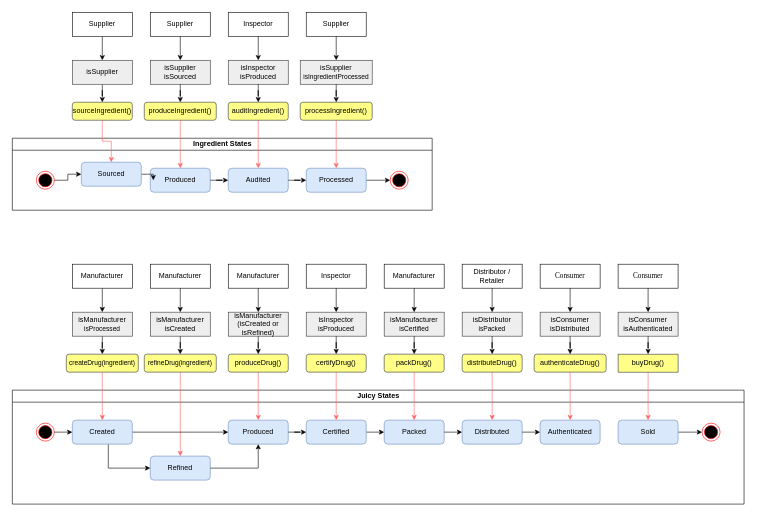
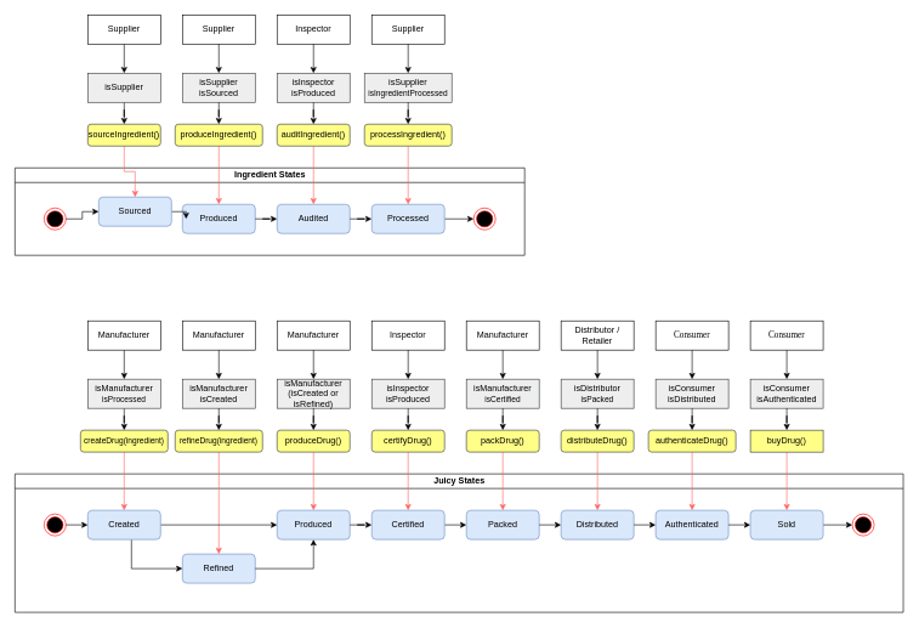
  <mxCell id="0" />
  <mxCell id="1" parent="0" />
  <mxCell id="2" value="Ingredient States" style="swimlane;html=1;startSize=20;horizontal=1;containerType=tree;rounded=0;" parent="1" vertex="1"><mxGeometry x="20" y="230" width="700" height="120" as="geometry" /></mxCell>
  <mxCell id="3" value="" style="ellipse;html=1;shape=endState;fillColor=#000000;strokeColor=#ff0000;rounded=1;" parent="2" vertex="1"><mxGeometry x="40" y="55" width="30" height="30" as="geometry" /></mxCell>
  <mxCell id="4" value="Produced" style="whiteSpace=wrap;html=1;rounded=1;fillColor=#dae8fc;strokeColor=#6c8ebf;" parent="2" vertex="1"><mxGeometry x="230" y="50" width="100" height="40" as="geometry" /></mxCell>
  <mxCell id="5" value="Supplier" style="rounded=0;whiteSpace=wrap;html=1;" parent="2" vertex="1"><mxGeometry x="230" y="-210" width="100" height="40" as="geometry" /></mxCell>
  <mxCell id="6" value="isSupplier&lt;br&gt;isSourced" style="rounded=0;whiteSpace=wrap;html=1;fillColor=#eeeeee;strokeColor=#36393d;" parent="2" vertex="1"><mxGeometry x="230" y="-130" width="100" height="40" as="geometry" /></mxCell>
  <mxCell id="7" value="" style="edgeStyle=orthogonalEdgeStyle;rounded=0;orthogonalLoop=1;jettySize=auto;html=1;" parent="2" source="5" target="6" edge="1"><mxGeometry relative="1" as="geometry" /></mxCell>
  <mxCell id="8" value="" style="edgeStyle=orthogonalEdgeStyle;rounded=0;orthogonalLoop=1;jettySize=auto;html=1;strokeColor=#FF6666;" parent="2" source="9" edge="1"><mxGeometry relative="1" as="geometry"><mxPoint x="280" y="50" as="targetPoint" /></mxGeometry></mxCell>
  <mxCell id="9" value="produceIngredient()" style="whiteSpace=wrap;html=1;rounded=1;fillColor=#ffff88;strokeColor=#36393d;" parent="2" vertex="1"><mxGeometry x="220" y="-60" width="120" height="30" as="geometry" /></mxCell>
  <mxCell id="10" value="" style="edgeStyle=orthogonalEdgeStyle;rounded=0;orthogonalLoop=1;jettySize=auto;html=1;" parent="2" source="6" target="9" edge="1"><mxGeometry relative="1" as="geometry" /></mxCell>
  <mxCell id="11" value="" style="edgeStyle=orthogonalEdgeStyle;rounded=0;orthogonalLoop=1;jettySize=auto;html=1;" parent="2" source="4" target="12" edge="1"><mxGeometry relative="1" as="geometry"><mxPoint x="220" y="420.029" as="sourcePoint" /></mxGeometry></mxCell>
  <mxCell id="12" value="Audited" style="whiteSpace=wrap;html=1;rounded=1;fillColor=#dae8fc;strokeColor=#6c8ebf;" parent="2" vertex="1"><mxGeometry x="360" y="50" width="100" height="40" as="geometry" /></mxCell>
  <mxCell id="13" value="" style="edgeStyle=orthogonalEdgeStyle;rounded=0;orthogonalLoop=1;jettySize=auto;html=1;" parent="2" source="12" target="15" edge="1"><mxGeometry relative="1" as="geometry"><mxPoint x="350" y="420.029" as="sourcePoint" /></mxGeometry></mxCell>
  <mxCell id="14" style="edgeStyle=orthogonalEdgeStyle;rounded=0;orthogonalLoop=1;jettySize=auto;html=1;exitX=1;exitY=0.5;exitDx=0;exitDy=0;entryX=0;entryY=0.5;entryDx=0;entryDy=0;" edge="1" parent="2" source="15" target="16"><mxGeometry relative="1" as="geometry" /></mxCell>
  <mxCell id="15" value="&lt;span&gt;Processed&lt;/span&gt;" style="whiteSpace=wrap;html=1;rounded=1;fillColor=#dae8fc;strokeColor=#6c8ebf;" parent="2" vertex="1"><mxGeometry x="490" y="50" width="100" height="40" as="geometry" /></mxCell>
  <mxCell id="16" value="" style="ellipse;html=1;shape=endState;fillColor=#000000;strokeColor=#ff0000;rounded=1;" parent="2" vertex="1"><mxGeometry x="630" y="55" width="30" height="30" as="geometry" /></mxCell>
  <mxCell id="17" value="" style="edgeStyle=orthogonalEdgeStyle;rounded=0;orthogonalLoop=1;jettySize=auto;html=1;" parent="1" source="18" target="20" edge="1"><mxGeometry relative="1" as="geometry" /></mxCell>
  <mxCell id="18" value="Supplier" style="rounded=0;whiteSpace=wrap;html=1;" parent="1" vertex="1"><mxGeometry x="120" y="20" width="100" height="40" as="geometry" /></mxCell>
  <mxCell id="19" value="" style="edgeStyle=orthogonalEdgeStyle;rounded=0;orthogonalLoop=1;jettySize=auto;html=1;" parent="1" source="20" target="22" edge="1"><mxGeometry relative="1" as="geometry" /></mxCell>
  <mxCell id="20" value="isSupplier" style="rounded=0;whiteSpace=wrap;html=1;fillColor=#eeeeee;strokeColor=#36393d;" parent="1" vertex="1"><mxGeometry x="120" y="100" width="100" height="40" as="geometry" /></mxCell>
  <mxCell id="21" value="" style="edgeStyle=orthogonalEdgeStyle;rounded=0;orthogonalLoop=1;jettySize=auto;html=1;strokeColor=#FF6666;" parent="1" source="22" target="24" edge="1"><mxGeometry relative="1" as="geometry" /></mxCell>
  <mxCell id="22" value="sourceIngredient()" style="whiteSpace=wrap;html=1;rounded=1;fillColor=#ffff88;strokeColor=#36393d;" parent="1" vertex="1"><mxGeometry x="120" y="170" width="100" height="30" as="geometry" /></mxCell>
  <mxCell id="23" value="" style="edgeStyle=orthogonalEdgeStyle;rounded=0;orthogonalLoop=1;jettySize=auto;html=1;" parent="1" source="24" target="4" edge="1"><mxGeometry relative="1" as="geometry" /></mxCell>
  <mxCell id="24" value="Sourced" style="whiteSpace=wrap;html=1;rounded=1;fillColor=#dae8fc;strokeColor=#6c8ebf;" parent="1" vertex="1"><mxGeometry x="135" y="270" width="100" height="40" as="geometry" /></mxCell>
  <mxCell id="25" style="edgeStyle=orthogonalEdgeStyle;rounded=0;orthogonalLoop=1;jettySize=auto;html=1;exitX=1;exitY=0.5;exitDx=0;exitDy=0;entryX=0;entryY=0.5;entryDx=0;entryDy=0;" parent="1" source="3" target="24" edge="1"><mxGeometry relative="1" as="geometry" /></mxCell>
  <mxCell id="26" value="Inspector" style="rounded=0;whiteSpace=wrap;html=1;" parent="1" vertex="1"><mxGeometry x="380" y="20" width="100" height="40" as="geometry" /></mxCell>
  <mxCell id="27" value="isInspector&lt;br&gt;isProduced" style="rounded=0;whiteSpace=wrap;html=1;fillColor=#eeeeee;strokeColor=#36393d;" parent="1" vertex="1"><mxGeometry x="380" y="100" width="100" height="40" as="geometry" /></mxCell>
  <mxCell id="28" value="" style="edgeStyle=orthogonalEdgeStyle;rounded=0;orthogonalLoop=1;jettySize=auto;html=1;" parent="1" source="26" target="27" edge="1"><mxGeometry relative="1" as="geometry" /></mxCell>
  <mxCell id="29" value="" style="edgeStyle=orthogonalEdgeStyle;rounded=0;orthogonalLoop=1;jettySize=auto;html=1;strokeColor=#FF6666;" parent="1" source="30" edge="1"><mxGeometry relative="1" as="geometry"><mxPoint x="430" y="280" as="targetPoint" /></mxGeometry></mxCell>
  <mxCell id="30" value="auditIngredient()" style="whiteSpace=wrap;html=1;rounded=1;fillColor=#ffff88;strokeColor=#36393d;" parent="1" vertex="1"><mxGeometry x="380" y="170" width="100" height="30" as="geometry" /></mxCell>
  <mxCell id="31" value="" style="edgeStyle=orthogonalEdgeStyle;rounded=0;orthogonalLoop=1;jettySize=auto;html=1;" parent="1" source="27" target="30" edge="1"><mxGeometry relative="1" as="geometry" /></mxCell>
  <mxCell id="32" value="Supplier" style="rounded=0;whiteSpace=wrap;html=1;" parent="1" vertex="1"><mxGeometry x="510" y="20" width="100" height="40" as="geometry" /></mxCell>
  <mxCell id="33" value="isSupplier&lt;br&gt;&lt;font style=&quot;font-size: 11px&quot;&gt;isIngredientProcessed&lt;/font&gt;" style="rounded=0;whiteSpace=wrap;html=1;fillColor=#eeeeee;strokeColor=#36393d;" parent="1" vertex="1"><mxGeometry x="500" y="100" width="120" height="40" as="geometry" /></mxCell>
  <mxCell id="34" value="" style="edgeStyle=orthogonalEdgeStyle;rounded=0;orthogonalLoop=1;jettySize=auto;html=1;" parent="1" source="32" target="33" edge="1"><mxGeometry relative="1" as="geometry" /></mxCell>
  <mxCell id="35" value="" style="edgeStyle=orthogonalEdgeStyle;rounded=0;orthogonalLoop=1;jettySize=auto;html=1;strokeColor=#FF6666;" parent="1" source="36" edge="1"><mxGeometry relative="1" as="geometry"><mxPoint x="560" y="280" as="targetPoint" /></mxGeometry></mxCell>
  <mxCell id="36" value="processIngredient()" style="whiteSpace=wrap;html=1;rounded=1;fillColor=#ffff88;strokeColor=#36393d;" parent="1" vertex="1"><mxGeometry x="500" y="170" width="120" height="30" as="geometry" /></mxCell>
  <mxCell id="37" value="" style="edgeStyle=orthogonalEdgeStyle;rounded=0;orthogonalLoop=1;jettySize=auto;html=1;" parent="1" source="33" target="36" edge="1"><mxGeometry relative="1" as="geometry" /></mxCell>
  <mxCell id="38" value="Juicy States" style="swimlane;html=1;startSize=20;horizontal=1;containerType=tree;rounded=0;" parent="1" vertex="1"><mxGeometry x="20" y="650" width="1220" height="190" as="geometry" /></mxCell>
  <mxCell id="39" value="" style="ellipse;html=1;shape=endState;fillColor=#000000;strokeColor=#ff0000;rounded=1;" parent="38" vertex="1"><mxGeometry x="40" y="55" width="30" height="30" as="geometry" /></mxCell>
  <mxCell id="40" value="Refined" style="whiteSpace=wrap;html=1;rounded=1;fillColor=#dae8fc;strokeColor=#6c8ebf;" parent="38" vertex="1"><mxGeometry x="230" y="110" width="100" height="40" as="geometry" /></mxCell>
  <mxCell id="41" value="Manufacturer" style="rounded=0;whiteSpace=wrap;html=1;" parent="38" vertex="1"><mxGeometry x="230" y="-210" width="100" height="40" as="geometry" /></mxCell>
  <mxCell id="42" value="isManufacturer&lt;br&gt;isCreated" style="rounded=0;whiteSpace=wrap;html=1;fillColor=#eeeeee;strokeColor=#36393d;" parent="38" vertex="1"><mxGeometry x="230" y="-130" width="100" height="40" as="geometry" /></mxCell>
  <mxCell id="43" value="" style="edgeStyle=orthogonalEdgeStyle;rounded=0;orthogonalLoop=1;jettySize=auto;html=1;" parent="38" source="41" target="42" edge="1"><mxGeometry relative="1" as="geometry" /></mxCell>
  <mxCell id="44" value="" style="edgeStyle=orthogonalEdgeStyle;rounded=0;orthogonalLoop=1;jettySize=auto;html=1;strokeColor=#FF6666;entryX=0.5;entryY=0;entryDx=0;entryDy=0;" parent="38" source="45" target="40" edge="1"><mxGeometry relative="1" as="geometry"><mxPoint x="280" y="50" as="targetPoint" /></mxGeometry></mxCell>
  <mxCell id="45" value="&lt;span style=&quot;font-size: 11px&quot;&gt;refineDrug(ingredient)&lt;/span&gt;" style="whiteSpace=wrap;html=1;rounded=1;fillColor=#ffff88;strokeColor=#36393d;" parent="38" vertex="1"><mxGeometry x="220" y="-60" width="120" height="30" as="geometry" /></mxCell>
  <mxCell id="46" value="" style="edgeStyle=orthogonalEdgeStyle;rounded=0;orthogonalLoop=1;jettySize=auto;html=1;" parent="38" source="42" target="45" edge="1"><mxGeometry relative="1" as="geometry" /></mxCell>
  <mxCell id="47" value="" style="edgeStyle=orthogonalEdgeStyle;rounded=0;orthogonalLoop=1;jettySize=auto;html=1;" parent="38" source="40" target="48" edge="1"><mxGeometry relative="1" as="geometry"><mxPoint x="220" y="420.029" as="sourcePoint" /></mxGeometry></mxCell>
  <mxCell id="48" value="Produced" style="whiteSpace=wrap;html=1;rounded=1;fillColor=#dae8fc;strokeColor=#6c8ebf;" parent="38" vertex="1"><mxGeometry x="360" y="50" width="100" height="40" as="geometry" /></mxCell>
  <mxCell id="49" value="" style="edgeStyle=orthogonalEdgeStyle;rounded=0;orthogonalLoop=1;jettySize=auto;html=1;" parent="38" source="48" target="51" edge="1"><mxGeometry relative="1" as="geometry"><mxPoint x="350" y="420.029" as="sourcePoint" /></mxGeometry></mxCell>
  <mxCell id="50" style="edgeStyle=orthogonalEdgeStyle;rounded=0;orthogonalLoop=1;jettySize=auto;html=1;exitX=1;exitY=0.5;exitDx=0;exitDy=0;entryX=0;entryY=0.5;entryDx=0;entryDy=0;strokeColor=#000000;" parent="38" source="51" target="52" edge="1"><mxGeometry relative="1" as="geometry" /></mxCell>
  <mxCell id="51" value="Certified" style="whiteSpace=wrap;html=1;rounded=1;fillColor=#dae8fc;strokeColor=#6c8ebf;" parent="38" vertex="1"><mxGeometry x="490" y="50" width="100" height="40" as="geometry" /></mxCell>
  <mxCell id="52" value="Packed" style="whiteSpace=wrap;html=1;rounded=1;fillColor=#dae8fc;strokeColor=#6c8ebf;" parent="38" vertex="1"><mxGeometry x="620" y="50" width="100" height="40" as="geometry" /></mxCell>
  <mxCell id="53" value="Manufacturer" style="rounded=0;whiteSpace=wrap;html=1;" parent="38" vertex="1"><mxGeometry x="620" y="-210" width="100" height="40" as="geometry" /></mxCell>
  <mxCell id="54" value="isManufacturer&lt;br&gt;&lt;span style=&quot;font-size: 11px&quot;&gt;isCertified&lt;/span&gt;" style="rounded=0;whiteSpace=wrap;html=1;fillColor=#eeeeee;strokeColor=#36393d;" parent="38" vertex="1"><mxGeometry x="620" y="-130" width="100" height="40" as="geometry" /></mxCell>
  <mxCell id="55" value="" style="edgeStyle=orthogonalEdgeStyle;rounded=0;orthogonalLoop=1;jettySize=auto;html=1;" parent="38" source="53" target="54" edge="1"><mxGeometry relative="1" as="geometry" /></mxCell>
  <mxCell id="56" value="" style="edgeStyle=orthogonalEdgeStyle;rounded=0;orthogonalLoop=1;jettySize=auto;html=1;strokeColor=#FF6666;" parent="38" source="57" edge="1"><mxGeometry relative="1" as="geometry"><mxPoint x="670" y="50.0" as="targetPoint" /></mxGeometry></mxCell>
  <mxCell id="57" value="packDrug()" style="whiteSpace=wrap;html=1;rounded=1;fillColor=#ffff88;strokeColor=#36393d;" parent="38" vertex="1"><mxGeometry x="620" y="-60" width="100" height="30" as="geometry" /></mxCell>
  <mxCell id="58" value="" style="edgeStyle=orthogonalEdgeStyle;rounded=0;orthogonalLoop=1;jettySize=auto;html=1;" parent="38" source="54" target="57" edge="1"><mxGeometry relative="1" as="geometry" /></mxCell>
  <mxCell id="59" style="edgeStyle=orthogonalEdgeStyle;rounded=0;orthogonalLoop=1;jettySize=auto;html=1;exitX=1;exitY=0.5;exitDx=0;exitDy=0;entryX=0;entryY=0.5;entryDx=0;entryDy=0;strokeColor=#000000;" parent="38" source="52" target="60" edge="1"><mxGeometry relative="1" as="geometry"><mxPoint x="610" y="840" as="sourcePoint" /></mxGeometry></mxCell>
  <mxCell id="60" value="Distributed" style="whiteSpace=wrap;html=1;rounded=1;fillColor=#dae8fc;strokeColor=#6c8ebf;" parent="38" vertex="1"><mxGeometry x="750" y="50" width="100" height="40" as="geometry" /></mxCell>
  <mxCell id="61" style="edgeStyle=orthogonalEdgeStyle;rounded=0;orthogonalLoop=1;jettySize=auto;html=1;exitX=1;exitY=0.5;exitDx=0;exitDy=0;entryX=0;entryY=0.5;entryDx=0;entryDy=0;strokeColor=#000000;" parent="38" source="60" target="62" edge="1"><mxGeometry relative="1" as="geometry"><mxPoint x="740" y="840" as="sourcePoint" /></mxGeometry></mxCell>
  <mxCell id="62" value="Authenticated" style="whiteSpace=wrap;html=1;rounded=1;fillColor=#dae8fc;strokeColor=#6c8ebf;" parent="38" vertex="1"><mxGeometry x="880" y="50" width="100" height="40" as="geometry" /></mxCell>
+ <mxCell id="63" style="edgeStyle=orthogonalEdgeStyle;rounded=0;orthogonalLoop=1;jettySize=auto;html=1;exitX=1;exitY=0.5;exitDx=0;exitDy=0;entryX=0;entryY=0.5;entryDx=0;entryDy=0;strokeColor=#000000;" parent="38" source="62" target="65" edge="1"><mxGeometry relative="1" as="geometry"><mxPoint x="870" y="840" as="sourcePoint" /></mxGeometry></mxCell>
  <mxCell id="64" style="edgeStyle=orthogonalEdgeStyle;rounded=0;orthogonalLoop=1;jettySize=auto;html=1;exitX=1;exitY=0.5;exitDx=0;exitDy=0;strokeColor=#000000;" parent="38" source="65" target="66" edge="1"><mxGeometry relative="1" as="geometry" /></mxCell>
  <mxCell id="65" value="Sold" style="whiteSpace=wrap;html=1;rounded=1;fillColor=#dae8fc;strokeColor=#6c8ebf;" parent="38" vertex="1"><mxGeometry x="1010" y="50" width="100" height="40" as="geometry" /></mxCell>
  <mxCell id="66" value="" style="ellipse;html=1;shape=endState;fillColor=#000000;strokeColor=#ff0000;rounded=1;" parent="38" vertex="1"><mxGeometry x="1150" y="55" width="30" height="30" as="geometry" /></mxCell>
  <mxCell id="67" value="" style="edgeStyle=orthogonalEdgeStyle;rounded=0;orthogonalLoop=1;jettySize=auto;html=1;" parent="1" source="68" target="70" edge="1"><mxGeometry relative="1" as="geometry" /></mxCell>
  <mxCell id="68" value="Manufacturer" style="rounded=0;whiteSpace=wrap;html=1;" parent="1" vertex="1"><mxGeometry x="120" y="440" width="100" height="40" as="geometry" /></mxCell>
  <mxCell id="69" value="" style="edgeStyle=orthogonalEdgeStyle;rounded=0;orthogonalLoop=1;jettySize=auto;html=1;" parent="1" source="70" target="72" edge="1"><mxGeometry relative="1" as="geometry" /></mxCell>
  <mxCell id="70" value="&lt;font&gt;isManufacturer&lt;br&gt;&lt;/font&gt;&lt;font style=&quot;font-size: 11px&quot;&gt;isProcessed&lt;/font&gt;" style="rounded=0;whiteSpace=wrap;html=1;fillColor=#eeeeee;strokeColor=#36393d;" parent="1" vertex="1"><mxGeometry x="120" y="520" width="100" height="40" as="geometry" /></mxCell>
  <mxCell id="71" value="" style="edgeStyle=orthogonalEdgeStyle;rounded=0;orthogonalLoop=1;jettySize=auto;html=1;strokeColor=#FF6666;" parent="1" source="72" target="75" edge="1"><mxGeometry relative="1" as="geometry" /></mxCell>
  <mxCell id="72" value="&lt;font style=&quot;font-size: 11px&quot;&gt;createDrug(ingredient)&lt;/font&gt;" style="whiteSpace=wrap;html=1;rounded=1;fillColor=#ffff88;strokeColor=#36393d;" parent="1" vertex="1"><mxGeometry x="110" y="590" width="120" height="30" as="geometry" /></mxCell>
  <mxCell id="73" value="" style="edgeStyle=orthogonalEdgeStyle;rounded=0;orthogonalLoop=1;jettySize=auto;html=1;" parent="1" source="75" target="40" edge="1"><mxGeometry relative="1" as="geometry"><Array as="points"><mxPoint x="180" y="780" /></Array></mxGeometry></mxCell>
  <mxCell id="74" style="edgeStyle=orthogonalEdgeStyle;rounded=0;orthogonalLoop=1;jettySize=auto;html=1;exitX=1;exitY=0.5;exitDx=0;exitDy=0;entryX=0;entryY=0.5;entryDx=0;entryDy=0;strokeColor=#000000;" parent="1" source="75" target="48" edge="1"><mxGeometry relative="1" as="geometry" /></mxCell>
  <mxCell id="75" value="Created" style="whiteSpace=wrap;html=1;rounded=1;fillColor=#dae8fc;strokeColor=#6c8ebf;" parent="1" vertex="1"><mxGeometry x="120" y="700" width="100" height="40" as="geometry" /></mxCell>
  <mxCell id="76" style="edgeStyle=orthogonalEdgeStyle;rounded=0;orthogonalLoop=1;jettySize=auto;html=1;exitX=1;exitY=0.5;exitDx=0;exitDy=0;entryX=0;entryY=0.5;entryDx=0;entryDy=0;" parent="1" source="39" target="75" edge="1"><mxGeometry relative="1" as="geometry" /></mxCell>
  <mxCell id="77" value="Manufacturer" style="rounded=0;whiteSpace=wrap;html=1;" parent="1" vertex="1"><mxGeometry x="380" y="440" width="100" height="40" as="geometry" /></mxCell>
  <mxCell id="78" value="isManufacturer&lt;br&gt;(isCreated or&lt;br&gt;isRefined)" style="rounded=0;whiteSpace=wrap;html=1;fillColor=#eeeeee;strokeColor=#36393d;" parent="1" vertex="1"><mxGeometry x="380" y="520" width="100" height="40" as="geometry" /></mxCell>
  <mxCell id="79" value="" style="edgeStyle=orthogonalEdgeStyle;rounded=0;orthogonalLoop=1;jettySize=auto;html=1;" parent="1" source="77" target="78" edge="1"><mxGeometry relative="1" as="geometry" /></mxCell>
  <mxCell id="80" value="" style="edgeStyle=orthogonalEdgeStyle;rounded=0;orthogonalLoop=1;jettySize=auto;html=1;strokeColor=#FF6666;" parent="1" source="81" edge="1"><mxGeometry relative="1" as="geometry"><mxPoint x="430" y="700" as="targetPoint" /></mxGeometry></mxCell>
  <mxCell id="81" value="produceDrug()" style="whiteSpace=wrap;html=1;rounded=1;fillColor=#ffff88;strokeColor=#36393d;" parent="1" vertex="1"><mxGeometry x="380" y="590" width="100" height="30" as="geometry" /></mxCell>
  <mxCell id="82" value="" style="edgeStyle=orthogonalEdgeStyle;rounded=0;orthogonalLoop=1;jettySize=auto;html=1;" parent="1" source="78" target="81" edge="1"><mxGeometry relative="1" as="geometry" /></mxCell>
  <mxCell id="83" value="Inspector" style="rounded=0;whiteSpace=wrap;html=1;" parent="1" vertex="1"><mxGeometry x="510" y="440" width="100" height="40" as="geometry" /></mxCell>
  <mxCell id="84" value="isInspector&lt;br&gt;isProduced" style="rounded=0;whiteSpace=wrap;html=1;fillColor=#eeeeee;strokeColor=#36393d;" parent="1" vertex="1"><mxGeometry x="510" y="520" width="100" height="40" as="geometry" /></mxCell>
  <mxCell id="85" value="" style="edgeStyle=orthogonalEdgeStyle;rounded=0;orthogonalLoop=1;jettySize=auto;html=1;" parent="1" source="83" target="84" edge="1"><mxGeometry relative="1" as="geometry" /></mxCell>
  <mxCell id="86" value="" style="edgeStyle=orthogonalEdgeStyle;rounded=0;orthogonalLoop=1;jettySize=auto;html=1;strokeColor=#FF6666;" parent="1" source="87" edge="1"><mxGeometry relative="1" as="geometry"><mxPoint x="560" y="700" as="targetPoint" /></mxGeometry></mxCell>
  <mxCell id="87" value="certifyDrug()" style="whiteSpace=wrap;html=1;rounded=1;fillColor=#ffff88;strokeColor=#36393d;" parent="1" vertex="1"><mxGeometry x="510" y="590" width="100" height="30" as="geometry" /></mxCell>
  <mxCell id="88" value="" style="edgeStyle=orthogonalEdgeStyle;rounded=0;orthogonalLoop=1;jettySize=auto;html=1;" parent="1" source="84" target="87" edge="1"><mxGeometry relative="1" as="geometry" /></mxCell>
  <mxCell id="89" value="Distributor /&lt;br&gt;Retailer" style="rounded=0;whiteSpace=wrap;html=1;" parent="1" vertex="1"><mxGeometry x="770" y="440" width="100" height="40" as="geometry" /></mxCell>
  <mxCell id="90" value="isDistributor&lt;br&gt;&lt;span style=&quot;font-size: 11px&quot;&gt;isPacked&lt;/span&gt;" style="rounded=0;whiteSpace=wrap;html=1;fillColor=#eeeeee;strokeColor=#36393d;" parent="1" vertex="1"><mxGeometry x="770" y="520" width="100" height="40" as="geometry" /></mxCell>
  <mxCell id="91" value="" style="edgeStyle=orthogonalEdgeStyle;rounded=0;orthogonalLoop=1;jettySize=auto;html=1;" parent="1" source="89" target="90" edge="1"><mxGeometry relative="1" as="geometry" /></mxCell>
  <mxCell id="92" value="" style="edgeStyle=orthogonalEdgeStyle;rounded=0;orthogonalLoop=1;jettySize=auto;html=1;strokeColor=#FF6666;" parent="1" source="93" edge="1"><mxGeometry relative="1" as="geometry"><mxPoint x="820" y="700" as="targetPoint" /></mxGeometry></mxCell>
  <mxCell id="93" value="distributeDrug()" style="whiteSpace=wrap;html=1;rounded=1;fillColor=#ffff88;strokeColor=#36393d;" parent="1" vertex="1"><mxGeometry x="770" y="590" width="100" height="30" as="geometry" /></mxCell>
  <mxCell id="94" value="" style="edgeStyle=orthogonalEdgeStyle;rounded=0;orthogonalLoop=1;jettySize=auto;html=1;" parent="1" source="90" target="93" edge="1"><mxGeometry relative="1" as="geometry" /></mxCell>
  <mxCell id="95" value="&lt;font face=&quot;verdana&quot;&gt;Consumer&lt;/font&gt;" style="rounded=0;whiteSpace=wrap;html=1;" parent="1" vertex="1"><mxGeometry x="900" y="440" width="100" height="40" as="geometry" /></mxCell>
  <mxCell id="96" value="isConsumer&lt;br&gt;isDistributed" style="rounded=0;whiteSpace=wrap;html=1;fillColor=#eeeeee;strokeColor=#36393d;" parent="1" vertex="1"><mxGeometry x="900" y="520" width="100" height="40" as="geometry" /></mxCell>
  <mxCell id="97" value="" style="edgeStyle=orthogonalEdgeStyle;rounded=0;orthogonalLoop=1;jettySize=auto;html=1;" parent="1" source="95" target="96" edge="1"><mxGeometry relative="1" as="geometry" /></mxCell>
  <mxCell id="98" value="" style="edgeStyle=orthogonalEdgeStyle;rounded=0;orthogonalLoop=1;jettySize=auto;html=1;strokeColor=#FF6666;" parent="1" source="99" edge="1"><mxGeometry relative="1" as="geometry"><mxPoint x="950" y="700" as="targetPoint" /></mxGeometry></mxCell>
  <mxCell id="99" value="authenticateDrug()" style="whiteSpace=wrap;html=1;rounded=1;fillColor=#ffff88;strokeColor=#36393d;" parent="1" vertex="1"><mxGeometry x="890" y="590" width="120" height="30" as="geometry" /></mxCell>
  <mxCell id="100" value="" style="edgeStyle=orthogonalEdgeStyle;rounded=0;orthogonalLoop=1;jettySize=auto;html=1;" parent="1" source="96" target="99" edge="1"><mxGeometry relative="1" as="geometry" /></mxCell>
  <mxCell id="101" value="&lt;font face=&quot;verdana&quot;&gt;Consumer&lt;/font&gt;" style="rounded=0;whiteSpace=wrap;html=1;" parent="1" vertex="1"><mxGeometry x="1030" y="440" width="100" height="40" as="geometry" /></mxCell>
  <mxCell id="102" value="isConsumer&lt;br&gt;isAuthenticated" style="rounded=0;whiteSpace=wrap;html=1;fillColor=#eeeeee;strokeColor=#36393d;" parent="1" vertex="1"><mxGeometry x="1030" y="520" width="100" height="40" as="geometry" /></mxCell>
  <mxCell id="103" value="" style="edgeStyle=orthogonalEdgeStyle;rounded=0;orthogonalLoop=1;jettySize=auto;html=1;" parent="1" source="101" target="102" edge="1"><mxGeometry relative="1" as="geometry" /></mxCell>
  <mxCell id="104" value="" style="edgeStyle=orthogonalEdgeStyle;rounded=0;orthogonalLoop=1;jettySize=auto;html=1;strokeColor=#FF6666;" parent="1" source="105" edge="1"><mxGeometry relative="1" as="geometry"><mxPoint x="1080" y="700" as="targetPoint" /></mxGeometry></mxCell>
  <mxCell id="105" value="buyDrug()" style="whiteSpace=wrap;html=1;fillColor=#ffff88;strokeColor=#36393d;rounded=0;" parent="1" vertex="1"><mxGeometry x="1030" y="590" width="100" height="30" as="geometry" /></mxCell>
  <mxCell id="106" value="" style="edgeStyle=orthogonalEdgeStyle;rounded=0;orthogonalLoop=1;jettySize=auto;html=1;" parent="1" source="102" target="105" edge="1"><mxGeometry relative="1" as="geometry" /></mxCell>
